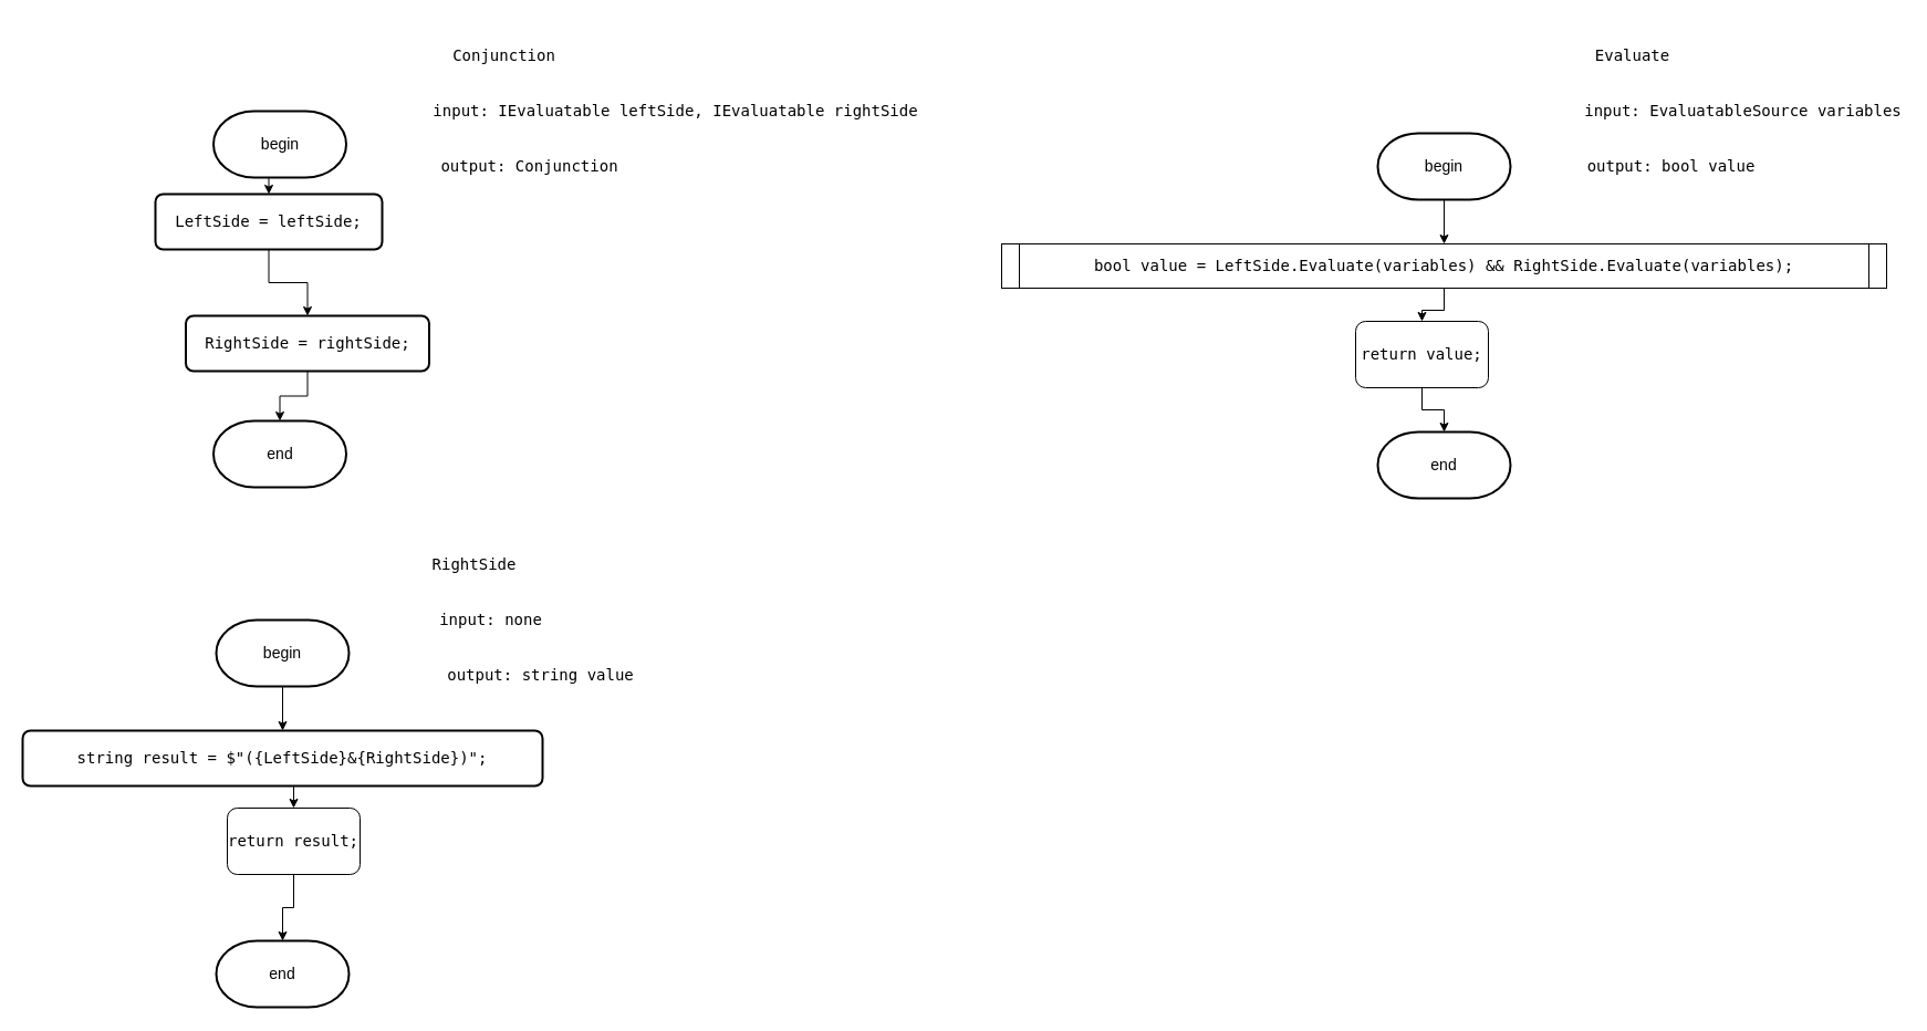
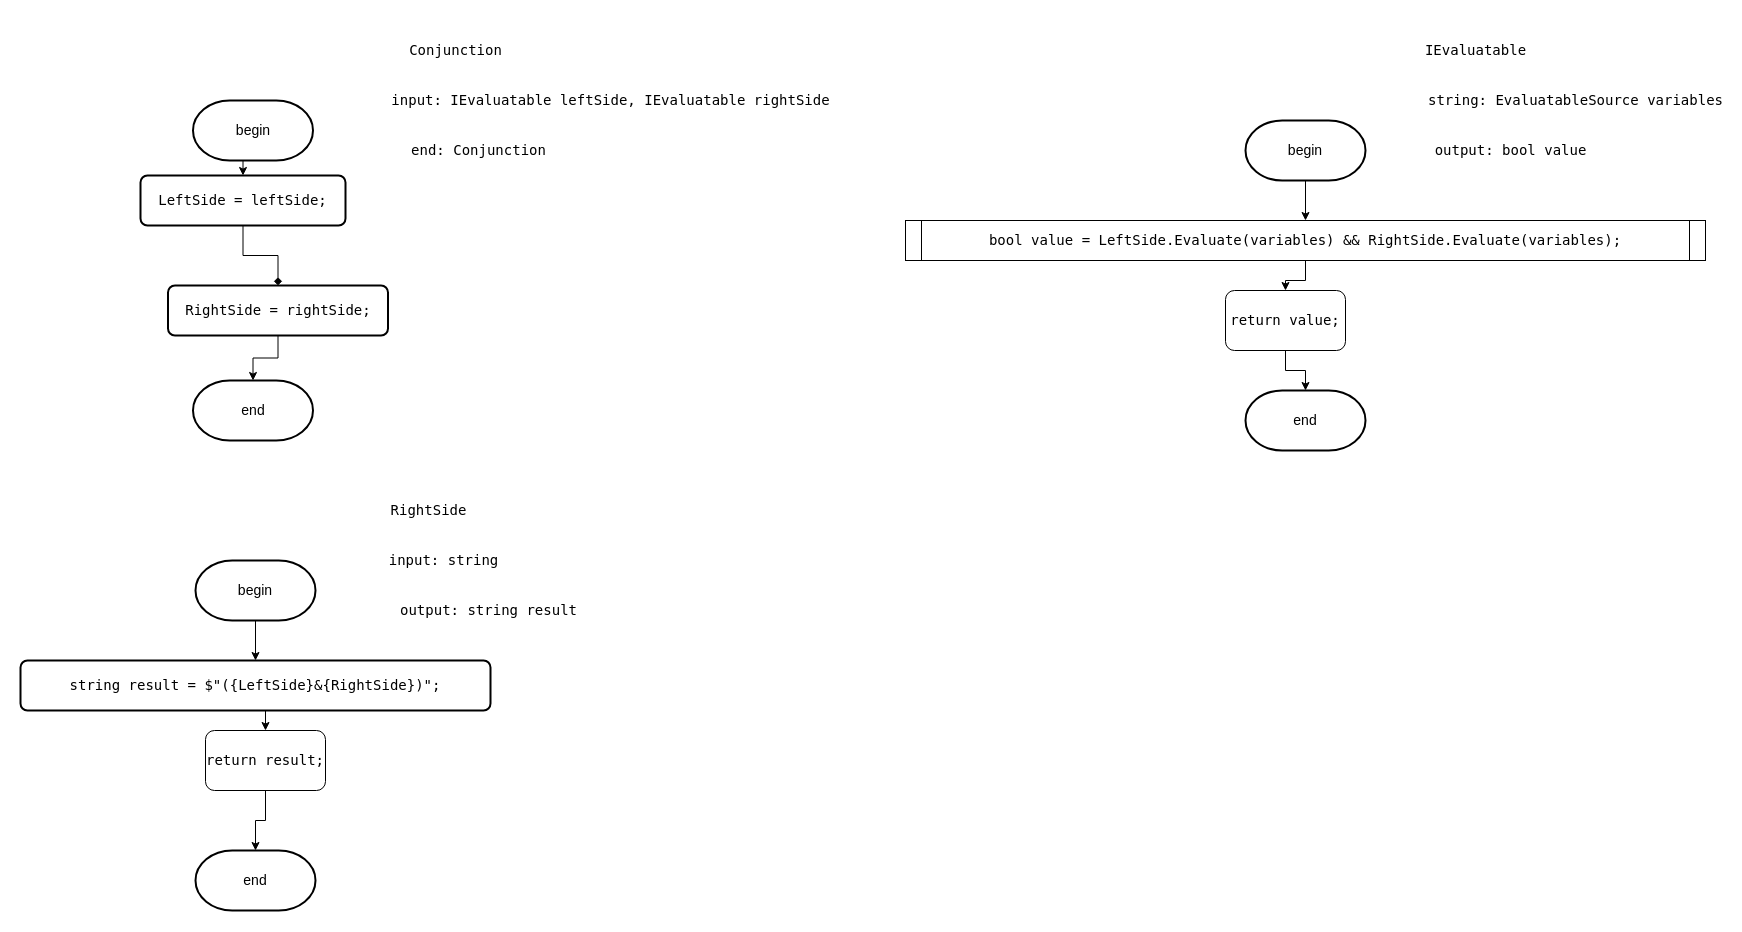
  <mxCell id="0" />
  <mxCell id="1" parent="0" />
  <mxCell id="2" value="&lt;div&gt;&lt;pre style=&quot;font-family: &amp;quot;JetBrains Mono&amp;quot;, monospace;&quot;&gt;&lt;font style=&quot;&quot;&gt;Conjunction&lt;/font&gt;&lt;/pre&gt;&lt;/div&gt;" style="text;html=1;align=center;verticalAlign=middle;resizable=0;points=[];autosize=1;strokeColor=none;fillColor=none;fontSize=14;fontColor=#000000;labelBackgroundColor=none;" parent="1" vertex="1"><mxGeometry x="400" y="20" width="110" height="60" as="geometry" /></mxCell>
  <mxCell id="3" style="edgeStyle=orthogonalEdgeStyle;rounded=0;orthogonalLoop=1;jettySize=auto;html=1;exitX=0.5;exitY=1;exitDx=0;exitDy=0;exitPerimeter=0;entryX=0.5;entryY=0;entryDx=0;entryDy=0;fontSize=14;fontColor=#000000;labelBackgroundColor=none;" parent="1" source="4" target="6" edge="1"><mxGeometry relative="1" as="geometry" /></mxCell>
  <mxCell id="4" value="begin" style="strokeWidth=2;html=1;shape=mxgraph.flowchart.terminator;whiteSpace=wrap;fontSize=14;fontColor=#000000;labelBackgroundColor=none;" parent="1" vertex="1"><mxGeometry x="192.5" y="100" width="120" height="60" as="geometry" /></mxCell>
- <mxCell id="5" style="edgeStyle=orthogonalEdgeStyle;rounded=0;orthogonalLoop=1;jettySize=auto;html=1;exitX=0.5;exitY=1;exitDx=0;exitDy=0;entryX=0.5;entryY=0;entryDx=0;entryDy=0;fontSize=14;fontColor=#000000;labelBackgroundColor=none;" parent="1" source="6" target="7" edge="1"><mxGeometry relative="1" as="geometry" /></mxCell>
+ <mxCell id="5" style="edgeStyle=orthogonalEdgeStyle;rounded=0;orthogonalLoop=1;jettySize=auto;html=1;exitX=0.5;exitY=1;exitDx=0;exitDy=0;entryX=0.5;entryY=0;entryDx=0;entryDy=0;fontSize=14;fontColor=#000000;labelBackgroundColor=none;endArrow=diamond;" parent="1" source="6" target="7" edge="1"><mxGeometry relative="1" as="geometry" /></mxCell>
  <mxCell id="6" value="&lt;div style=&quot;&quot;&gt;&lt;pre style=&quot;font-family: &amp;quot;JetBrains Mono&amp;quot;, monospace;&quot;&gt;LeftSide = &lt;span style=&quot;&quot;&gt;leftSide&lt;/span&gt;;&lt;/pre&gt;&lt;/div&gt;" style="rounded=1;whiteSpace=wrap;html=1;absoluteArcSize=1;arcSize=14;strokeWidth=2;fontSize=14;fontColor=#000000;labelBackgroundColor=none;" parent="1" vertex="1"><mxGeometry x="140" y="175" width="205" height="50" as="geometry" /></mxCell>
  <mxCell id="7" value="&lt;div style=&quot;&quot;&gt;&lt;pre style=&quot;font-family: &amp;quot;JetBrains Mono&amp;quot;, monospace;&quot;&gt;&lt;div&gt;&lt;pre style=&quot;font-family: &amp;quot;JetBrains Mono&amp;quot;, monospace;&quot;&gt;RightSide = &lt;span style=&quot;&quot;&gt;rightSide&lt;/span&gt;;&lt;/pre&gt;&lt;/div&gt;&lt;/pre&gt;&lt;/div&gt;" style="rounded=1;whiteSpace=wrap;html=1;absoluteArcSize=1;arcSize=14;strokeWidth=2;fontSize=14;fontColor=#000000;labelBackgroundColor=none;" parent="1" vertex="1"><mxGeometry x="167.5" y="285" width="220" height="50" as="geometry" /></mxCell>
  <mxCell id="8" value="&lt;pre style=&quot;font-family: &amp;quot;JetBrains Mono&amp;quot;, monospace;&quot;&gt;input: IEvaluatable leftSide, IEvaluatable rightSide&lt;/pre&gt;" style="text;html=1;align=center;verticalAlign=middle;resizable=0;points=[];autosize=1;strokeColor=none;fillColor=none;fontSize=14;fontColor=#000000;labelBackgroundColor=none;" parent="1" vertex="1"><mxGeometry x="400" y="70" width="420" height="60" as="geometry" /></mxCell>
- <mxCell id="9" value="&lt;pre style=&quot;font-family: &amp;quot;JetBrains Mono&amp;quot;, monospace;&quot;&gt;output: Conjunction&lt;/pre&gt;" style="text;html=1;align=center;verticalAlign=middle;resizable=0;points=[];autosize=1;strokeColor=none;fillColor=none;fontSize=14;fontColor=#000000;labelBackgroundColor=none;" parent="1" vertex="1"><mxGeometry x="392.5" y="120" width="170" height="60" as="geometry" /></mxCell>
+ <mxCell id="9" value="&lt;pre style=&quot;font-family: &amp;quot;JetBrains Mono&amp;quot;, monospace;&quot;&gt;end: Conjunction&lt;/pre&gt;" style="text;html=1;align=center;verticalAlign=middle;resizable=0;points=[];autosize=1;strokeColor=none;fillColor=none;fontSize=14;fontColor=#000000;labelBackgroundColor=none;" parent="1" vertex="1"><mxGeometry x="392.5" y="120" width="170" height="60" as="geometry" /></mxCell>
  <mxCell id="10" value="end" style="strokeWidth=2;html=1;shape=mxgraph.flowchart.terminator;whiteSpace=wrap;fontSize=14;fontColor=#000000;labelBackgroundColor=none;" parent="1" vertex="1"><mxGeometry x="192.5" y="380" width="120" height="60" as="geometry" /></mxCell>
  <mxCell id="11" style="edgeStyle=orthogonalEdgeStyle;rounded=0;orthogonalLoop=1;jettySize=auto;html=1;exitX=0.5;exitY=1;exitDx=0;exitDy=0;entryX=0.5;entryY=0;entryDx=0;entryDy=0;entryPerimeter=0;fontSize=14;fontColor=#000000;labelBackgroundColor=none;" parent="1" source="7" target="10" edge="1"><mxGeometry relative="1" as="geometry" /></mxCell>
- <mxCell id="12" value="&lt;pre style=&quot;font-family: &amp;quot;JetBrains Mono&amp;quot;, monospace;&quot;&gt;Evaluate&lt;/pre&gt;" style="text;html=1;align=center;verticalAlign=middle;resizable=0;points=[];autosize=1;strokeColor=none;fillColor=none;fontSize=14;fontColor=#000000;labelBackgroundColor=none;" parent="1" vertex="1"><mxGeometry x="1430" y="20" width="90" height="60" as="geometry" /></mxCell>
+ <mxCell id="12" value="&lt;pre style=&quot;font-family: &amp;quot;JetBrains Mono&amp;quot;, monospace;&quot;&gt;IEvaluatable&lt;/pre&gt;" style="text;html=1;align=center;verticalAlign=middle;resizable=0;points=[];autosize=1;strokeColor=none;fillColor=none;fontSize=14;fontColor=#000000;labelBackgroundColor=none;" parent="1" vertex="1"><mxGeometry x="1430" y="20" width="90" height="60" as="geometry" /></mxCell>
  <mxCell id="13" style="edgeStyle=orthogonalEdgeStyle;rounded=0;orthogonalLoop=1;jettySize=auto;html=1;exitX=0.5;exitY=1;exitDx=0;exitDy=0;exitPerimeter=0;entryX=0.5;entryY=0;entryDx=0;entryDy=0;fontSize=14;fontColor=#000000;labelBackgroundColor=none;" parent="1" source="14" target="27" edge="1"><mxGeometry relative="1" as="geometry" /></mxCell>
  <mxCell id="14" value="begin" style="strokeWidth=2;html=1;shape=mxgraph.flowchart.terminator;whiteSpace=wrap;fontSize=14;fontColor=#000000;labelBackgroundColor=none;" parent="1" vertex="1"><mxGeometry x="1245" y="120" width="120" height="60" as="geometry" /></mxCell>
- <mxCell id="15" value="&lt;pre style=&quot;font-family: &amp;quot;JetBrains Mono&amp;quot;, monospace;&quot;&gt;input: EvaluatableSource &lt;span style=&quot;white-space-collapse: collapse;&quot;&gt;variables&lt;/span&gt;&lt;/pre&gt;" style="text;html=1;align=center;verticalAlign=middle;resizable=0;points=[];autosize=1;strokeColor=none;fillColor=none;fontSize=14;fontColor=#000000;labelBackgroundColor=none;" parent="1" vertex="1"><mxGeometry x="1430" y="70" width="290" height="60" as="geometry" /></mxCell>
+ <mxCell id="15" value="&lt;pre style=&quot;font-family: &amp;quot;JetBrains Mono&amp;quot;, monospace;&quot;&gt;string: EvaluatableSource &lt;span style=&quot;white-space-collapse: collapse;&quot;&gt;variables&lt;/span&gt;&lt;/pre&gt;" style="text;html=1;align=center;verticalAlign=middle;resizable=0;points=[];autosize=1;strokeColor=none;fillColor=none;fontSize=14;fontColor=#000000;labelBackgroundColor=none;" parent="1" vertex="1"><mxGeometry x="1430" y="70" width="290" height="60" as="geometry" /></mxCell>
  <mxCell id="16" value="&lt;pre style=&quot;font-family: &amp;quot;JetBrains Mono&amp;quot;, monospace;&quot;&gt;output: bool value&lt;/pre&gt;" style="text;html=1;align=center;verticalAlign=middle;resizable=0;points=[];autosize=1;strokeColor=none;fillColor=none;fontSize=14;fontColor=#000000;labelBackgroundColor=none;" parent="1" vertex="1"><mxGeometry x="1430" y="120" width="160" height="60" as="geometry" /></mxCell>
  <mxCell id="17" value="end" style="strokeWidth=2;html=1;shape=mxgraph.flowchart.terminator;whiteSpace=wrap;fontSize=14;fontColor=#000000;labelBackgroundColor=none;" parent="1" vertex="1"><mxGeometry x="1245" y="390" width="120" height="60" as="geometry" /></mxCell>
  <mxCell id="18" value="&lt;pre style=&quot;font-family: &amp;quot;JetBrains Mono&amp;quot;, monospace;&quot;&gt;RightSide&lt;/pre&gt;" style="text;html=1;align=center;verticalAlign=middle;resizable=0;points=[];autosize=1;strokeColor=none;fillColor=none;fontSize=14;fontColor=#000000;labelBackgroundColor=none;" parent="1" vertex="1"><mxGeometry x="382.5" y="480" width="90" height="60" as="geometry" /></mxCell>
  <mxCell id="19" style="edgeStyle=orthogonalEdgeStyle;rounded=0;orthogonalLoop=1;jettySize=auto;html=1;exitX=0.5;exitY=1;exitDx=0;exitDy=0;exitPerimeter=0;entryX=0.5;entryY=0;entryDx=0;entryDy=0;fontSize=14;fontColor=#000000;labelBackgroundColor=none;" parent="1" source="20" target="22" edge="1"><mxGeometry relative="1" as="geometry" /></mxCell>
  <mxCell id="20" value="begin" style="strokeWidth=2;html=1;shape=mxgraph.flowchart.terminator;whiteSpace=wrap;fontSize=14;fontColor=#000000;labelBackgroundColor=none;" parent="1" vertex="1"><mxGeometry x="195" y="560" width="120" height="60" as="geometry" /></mxCell>
  <mxCell id="21" style="edgeStyle=orthogonalEdgeStyle;rounded=0;orthogonalLoop=1;jettySize=auto;html=1;exitX=0.5;exitY=1;exitDx=0;exitDy=0;entryX=0.5;entryY=0;entryDx=0;entryDy=0;fontSize=14;fontColor=#000000;labelBackgroundColor=none;" parent="1" source="22" target="29" edge="1"><mxGeometry relative="1" as="geometry" /></mxCell>
  <mxCell id="22" value="&lt;div style=&quot;&quot;&gt;&lt;pre style=&quot;font-family: &amp;quot;JetBrains Mono&amp;quot;, monospace;&quot;&gt;&lt;pre style=&quot;font-family: &amp;quot;JetBrains Mono&amp;quot;, monospace;&quot;&gt;&lt;div&gt;&lt;pre style=&quot;font-family: &amp;quot;JetBrains Mono&amp;quot;, monospace;&quot;&gt;&lt;span style=&quot;&quot;&gt;string &lt;/span&gt;&lt;span style=&quot;&quot;&gt;result &lt;/span&gt;= &lt;span style=&quot;&quot;&gt;$&quot;(&lt;/span&gt;{LeftSide}&lt;span style=&quot;&quot;&gt;&amp;amp;&lt;/span&gt;{RightSide}&lt;span style=&quot;&quot;&gt;)&quot;&lt;/span&gt;;&lt;/pre&gt;&lt;/div&gt;&lt;/pre&gt;&lt;/pre&gt;&lt;/div&gt;" style="rounded=1;whiteSpace=wrap;html=1;absoluteArcSize=1;arcSize=14;strokeWidth=2;fontSize=14;fontColor=#000000;labelBackgroundColor=none;" parent="1" vertex="1"><mxGeometry x="20" y="660" width="470" height="50" as="geometry" /></mxCell>
- <mxCell id="23" value="&lt;pre style=&quot;font-family: &amp;quot;JetBrains Mono&amp;quot;, monospace;&quot;&gt;input: none&lt;/pre&gt;" style="text;html=1;align=center;verticalAlign=middle;resizable=0;points=[];autosize=1;strokeColor=none;fillColor=none;fontSize=14;fontColor=#000000;labelBackgroundColor=none;" parent="1" vertex="1"><mxGeometry x="387.5" y="530" width="110" height="60" as="geometry" /></mxCell>
- <mxCell id="24" value="&lt;pre style=&quot;font-family: &amp;quot;JetBrains Mono&amp;quot;, monospace;&quot;&gt;output: string value&lt;/pre&gt;" style="text;html=1;align=center;verticalAlign=middle;resizable=0;points=[];autosize=1;strokeColor=none;fillColor=none;fontSize=14;fontColor=#000000;labelBackgroundColor=none;" parent="1" vertex="1"><mxGeometry x="392.5" y="580" width="190" height="60" as="geometry" /></mxCell>
+ <mxCell id="23" value="&lt;pre style=&quot;font-family: &amp;quot;JetBrains Mono&amp;quot;, monospace;&quot;&gt;input: string&lt;/pre&gt;" style="text;html=1;align=center;verticalAlign=middle;resizable=0;points=[];autosize=1;strokeColor=none;fillColor=none;fontSize=14;fontColor=#000000;labelBackgroundColor=none;" parent="1" vertex="1"><mxGeometry x="387.5" y="530" width="110" height="60" as="geometry" /></mxCell>
+ <mxCell id="24" value="&lt;pre style=&quot;font-family: &amp;quot;JetBrains Mono&amp;quot;, monospace;&quot;&gt;output: string result&lt;/pre&gt;" style="text;html=1;align=center;verticalAlign=middle;resizable=0;points=[];autosize=1;strokeColor=none;fillColor=none;fontSize=14;fontColor=#000000;labelBackgroundColor=none;" parent="1" vertex="1"><mxGeometry x="392.5" y="580" width="190" height="60" as="geometry" /></mxCell>
  <mxCell id="25" value="end" style="strokeWidth=2;html=1;shape=mxgraph.flowchart.terminator;whiteSpace=wrap;fontSize=14;fontColor=#000000;labelBackgroundColor=none;" parent="1" vertex="1"><mxGeometry x="195" y="850" width="120" height="60" as="geometry" /></mxCell>
  <mxCell id="26" style="edgeStyle=orthogonalEdgeStyle;rounded=0;orthogonalLoop=1;jettySize=auto;html=1;exitX=0.5;exitY=1;exitDx=0;exitDy=0;fontSize=14;fontColor=#000000;labelBackgroundColor=none;" parent="1" source="27" target="30" edge="1"><mxGeometry relative="1" as="geometry" /></mxCell>
  <mxCell id="27" value="&lt;pre style=&quot;font-family: &amp;quot;JetBrains Mono&amp;quot;, monospace;&quot;&gt;&lt;span style=&quot;&quot;&gt;bool &lt;/span&gt;&lt;span style=&quot;&quot;&gt;value &lt;/span&gt;= LeftSide.&lt;span style=&quot;&quot;&gt;Evaluate&lt;/span&gt;(&lt;span style=&quot;&quot;&gt;variables&lt;/span&gt;) &amp;amp;&amp;amp; RightSide.&lt;span style=&quot;&quot;&gt;Evaluate&lt;/span&gt;(&lt;span style=&quot;&quot;&gt;variables&lt;/span&gt;);&lt;/pre&gt;" style="shape=process;whiteSpace=wrap;html=1;backgroundOutline=1;size=0.02;fontSize=14;fontColor=#000000;labelBackgroundColor=none;" parent="1" vertex="1"><mxGeometry x="905" y="220" width="800" height="40" as="geometry" /></mxCell>
  <mxCell id="28" style="edgeStyle=orthogonalEdgeStyle;rounded=0;orthogonalLoop=1;jettySize=auto;html=1;exitX=0.5;exitY=1;exitDx=0;exitDy=0;fontSize=14;fontColor=#000000;labelBackgroundColor=none;" parent="1" source="29" target="25" edge="1"><mxGeometry relative="1" as="geometry" /></mxCell>
  <mxCell id="29" value="&lt;div style=&quot;&quot;&gt;&lt;pre style=&quot;font-family: &amp;quot;JetBrains Mono&amp;quot;, monospace;&quot;&gt;&lt;span style=&quot;&quot;&gt;return &lt;/span&gt;result;&lt;/pre&gt;&lt;/div&gt;" style="rounded=1;whiteSpace=wrap;html=1;fontSize=14;fontColor=#000000;labelBackgroundColor=none;" parent="1" vertex="1"><mxGeometry x="205" y="730" width="120" height="60" as="geometry" /></mxCell>
  <mxCell id="30" value="&lt;div style=&quot;&quot;&gt;&lt;pre style=&quot;font-family: &amp;quot;JetBrains Mono&amp;quot;, monospace;&quot;&gt;&lt;span style=&quot;&quot;&gt;return &lt;/span&gt;value;&lt;/pre&gt;&lt;/div&gt;" style="rounded=1;whiteSpace=wrap;html=1;fontSize=14;fontColor=#000000;labelBackgroundColor=none;" parent="1" vertex="1"><mxGeometry x="1225" y="290" width="120" height="60" as="geometry" /></mxCell>
  <mxCell id="31" style="edgeStyle=orthogonalEdgeStyle;rounded=0;orthogonalLoop=1;jettySize=auto;html=1;exitX=0.5;exitY=1;exitDx=0;exitDy=0;entryX=0.5;entryY=0;entryDx=0;entryDy=0;entryPerimeter=0;fontSize=14;fontColor=#000000;labelBackgroundColor=none;" parent="1" source="30" target="17" edge="1"><mxGeometry relative="1" as="geometry" /></mxCell>
